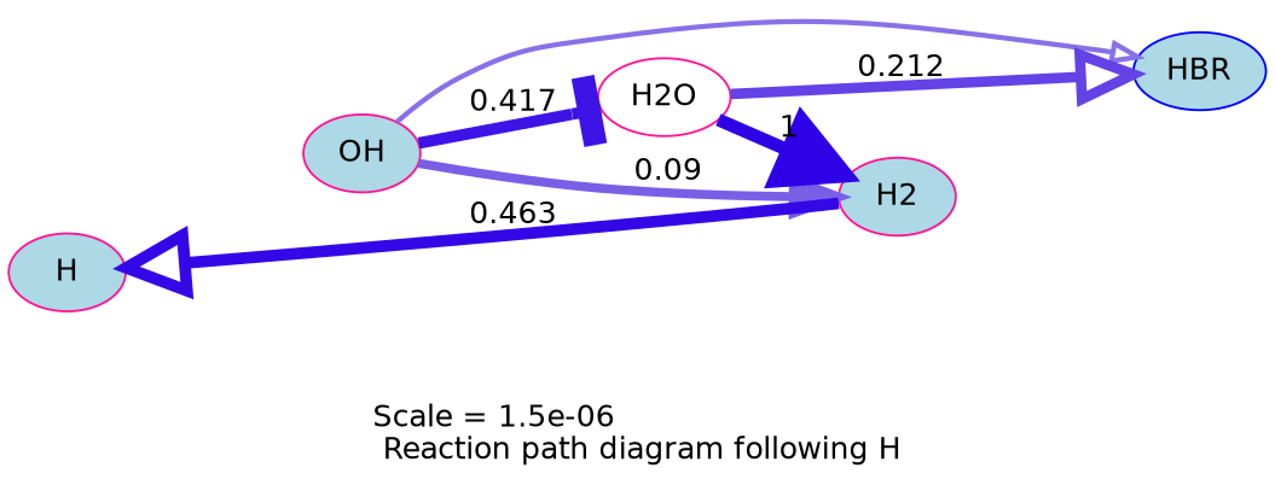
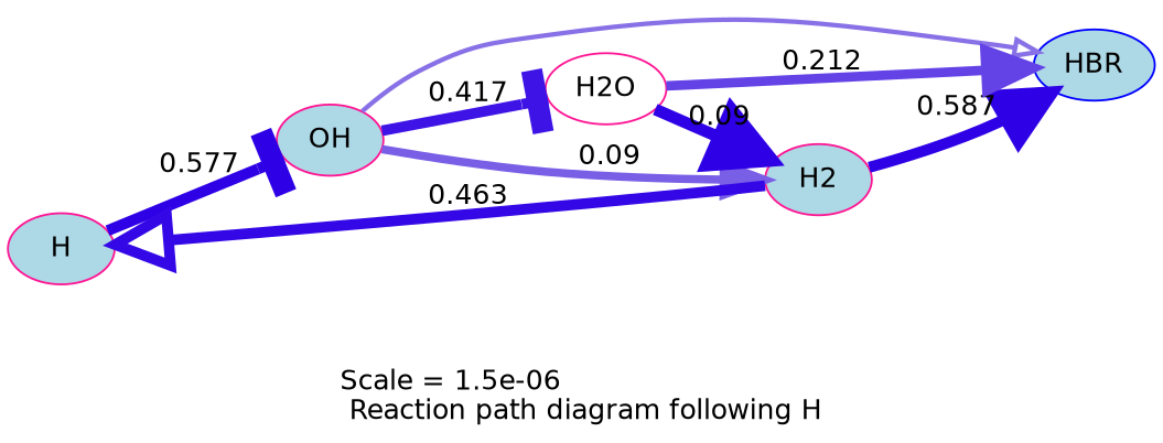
  digraph {
    fontname=Helvetica
    label="Scale = 1.5e-06\l Reaction path diagram following H"
    rankdir=LR
    node [color=deeppink fillcolor=lightblue fontname=Helvetica style=filled]
    edge [arrowhead=normal fontname=Helvetica]
    n1 [label=H]
    n2 [label=OH]
    n3 [label=H2]
    n4 [fillcolor=white label=H2O]
    n5 [color=blue label=HBR]
+   n1 -> n2 [arrowhead=tee arrowsize=2.79 color="0.7, 1.08, 0.9" label=" 0.577" penwidth=5.58]
    n2 -> n3 [arrowsize=2.09 color="0.7, 0.59, 0.9" label=" 0.09" penwidth=4.18]
    n2 -> n4 [arrowhead=tee arrowsize=2.67 color="0.7, 0.917, 0.9" label=" 0.417" penwidth=5.34]
    n2 -> n5 [arrowhead=onormal arrowsize=1.17 color="0.7, 0.508, 0.9" penwidth=2.35]
    n3 -> n1 [arrowhead=onormal arrowsize=2.71 color="0.7, 0.963, 0.9" label=" 0.463" penwidth=5.42]
-   n4 -> n3 [arrowsize=3 color="0.7, 1.5, 0.9" label=" 1" penwidth=6]
-   n4 -> n5 [arrowhead=onormal arrowsize=2.42 color="0.7, 0.712, 0.9" label=" 0.212" penwidth=4.83]
+   n3 -> n5 [arrowsize=2.8 color="0.7, 1.09, 0.9" label=" 0.587" penwidth=5.6]
+   n4 -> n3 [arrowsize=3 color="0.7, 1.5, 0.9" label=" 0.09" penwidth=6]
+   n4 -> n5 [arrowsize=2.42 color="0.7, 0.712, 0.9" label=" 0.212" penwidth=4.83]
  }
